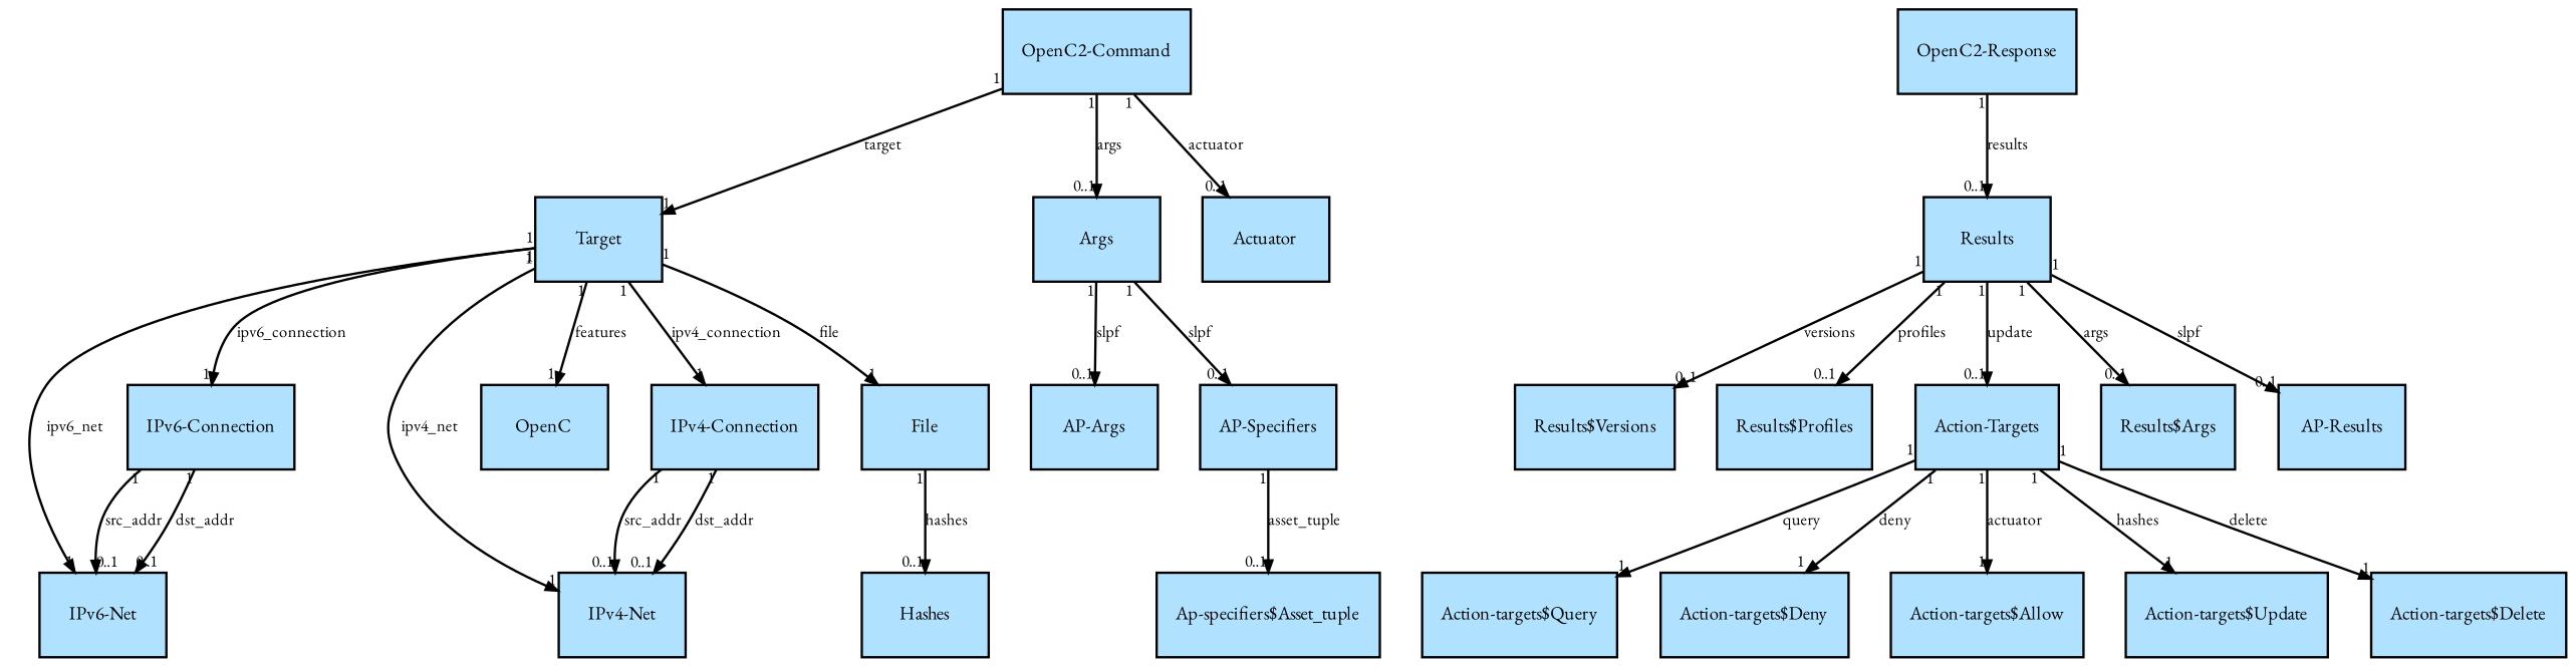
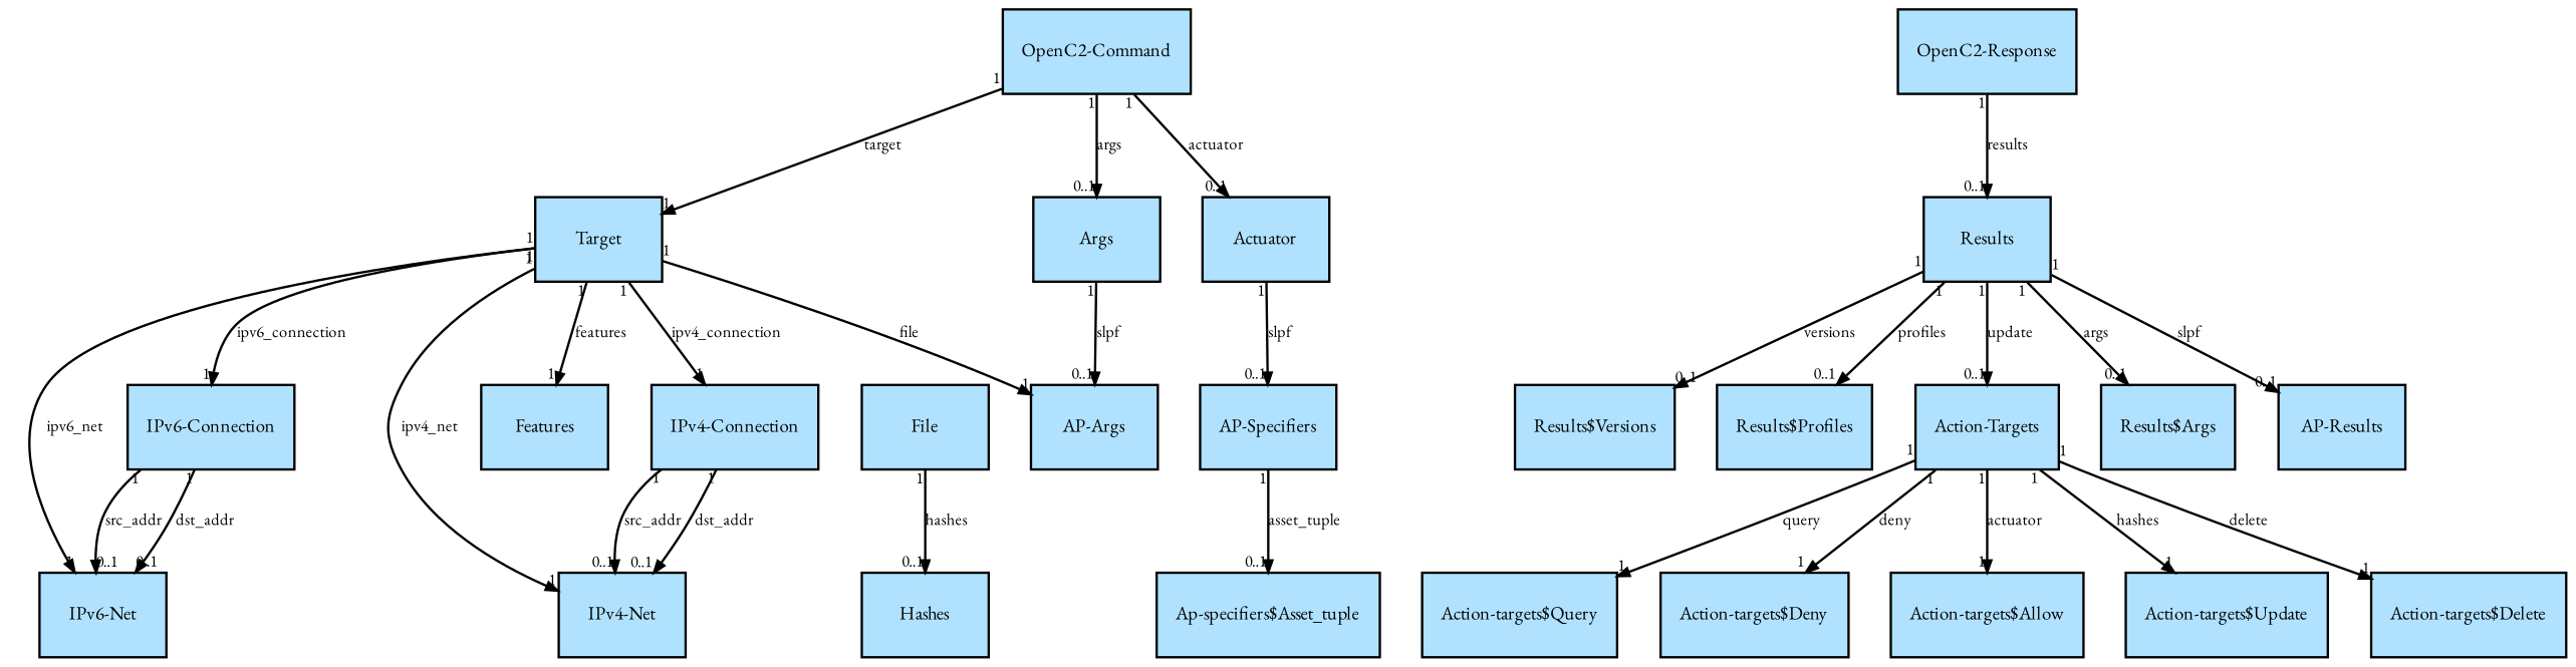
  digraph {
    fontname="EB Garamond"
    fontsize=12
    node [fillcolor=lightskyblue1 fontname="EB Garamond" fontsize=8 shape=box style=filled]
    edge [arrowsize=0.5 fontname="EB Garamond" fontsize=7 headlabel="0..1" labelangle=45.0 labeldistance=0.9 taillabel=1]
    n1 [label="OpenC2-Command"]
    n2 [label=Target]
    n3 [label=Args]
    n4 [label=Actuator]
-   n5 [label=OpenC]
+   n5 [label=Features]
    n6 [label=File]
    n7 [label="IPv4-Net"]
    n8 [label="IPv6-Net"]
    n9 [label="IPv4-Connection"]
    n10 [label="IPv6-Connection"]
    n11 [label="AP-Args"]
    n12 [label="AP-Specifiers"]
    n13 [label=Hashes]
    n14 [label="Ap-specifiers$Asset_tuple"]
    n15 [label="OpenC2-Response"]
    n16 [label=Results]
    n17 [label="Results$Versions"]
    n18 [label="Results$Profiles"]
    n19 [label="Action-Targets"]
    n20 [label="Results$Args"]
    n21 [label="AP-Results"]
    n22 [label="Action-targets$Query"]
    n23 [label="Action-targets$Deny"]
    n24 [label="Action-targets$Allow"]
    n25 [label="Action-targets$Update"]
    n26 [label="Action-targets$Delete"]
    n1 -> n2 [headlabel=1 label=target]
    n1 -> n3 [label=args]
    n1 -> n4 [label=actuator]
    n2 -> n5 [headlabel=1 label=features]
-   n2 -> n6 [headlabel=1 label=file]
+   n2 -> n11 [headlabel=1 label=file]
    n2 -> n7 [headlabel=1 label=ipv4_net]
    n2 -> n8 [headlabel=1 label=ipv6_net]
    n2 -> n9 [headlabel=1 label=ipv4_connection]
    n2 -> n10 [headlabel=1 label=ipv6_connection]
    n3 -> n11 [label=slpf]
-   n3 -> n12 [label=slpf]
+   n4 -> n12 [label=slpf]
    n6 -> n13 [label=hashes]
    n9 -> n7 [label=src_addr]
    n9 -> n7 [label=dst_addr]
    n10 -> n8 [label=src_addr]
    n10 -> n8 [label=dst_addr]
    n12 -> n14 [label=asset_tuple]
    n15 -> n16 [label=results]
    n16 -> n17 [label=versions]
    n16 -> n18 [label=profiles]
    n16 -> n19 [label=update]
    n16 -> n20 [label=args]
    n16 -> n21 [label=slpf]
    n19 -> n22 [headlabel=1 label=query]
    n19 -> n23 [headlabel=1 label=deny]
    n19 -> n24 [headlabel=1 label=actuator]
    n19 -> n25 [headlabel=1 label=hashes]
    n19 -> n26 [headlabel=1 label=delete]
  }
